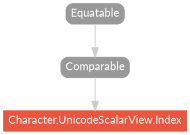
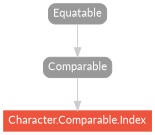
  strict digraph {
    fontname=Lato
    node [color="#999999" fillcolor="#999999" fontcolor=white fontname=Lato fontsize=12 margin="0.07,0.05" shape=box style="filled,rounded"]
    edge [color="#cccccc" fontname=Lato]
-   "Character.UnicodeScalarView.Index" [color="#ee543d" fillcolor="#ee543d" height=0.3 style=filled]
+   "Character.UnicodeScalarView.Index" [color="#ee543d" fillcolor="#ee543d" height=0.3 style=filled label="Character.Comparable.Index"]
    Comparable [height=0.3]
    Equatable [height=0.3]
    subgraph sub_1 {
      rank=max
      "Character.UnicodeScalarView.Index"
    }
    Comparable -> "Character.UnicodeScalarView.Index"
    Equatable -> Comparable
  }
